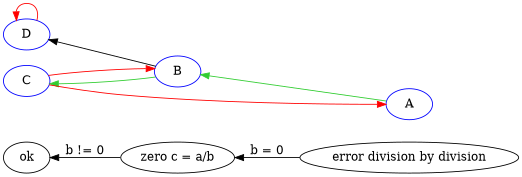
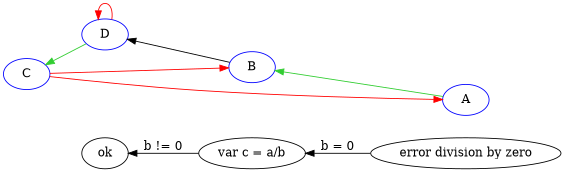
  digraph {
    rankdir=RL
    node [color=blue]
    edge [color=red]
-   n1 [label="zero c = a/b" color=""]
+   n1 [label="var c = a/b" color=""]
    ok [color=""]
-   n3 [label="error division by division" color=""]
+   n3 [label="error division by zero" color=""]
    A
    B
    C
    D
    n1 -> ok [label="b != 0" color=""]
    n3 -> n1 [label="b = 0" color=""]
    A -> B [color=limegreen]
-   B -> C [color=limegreen]
+   D -> C [color=limegreen]
    B -> D [color=black]
    C -> A
    C -> B
    D -> D
  }
